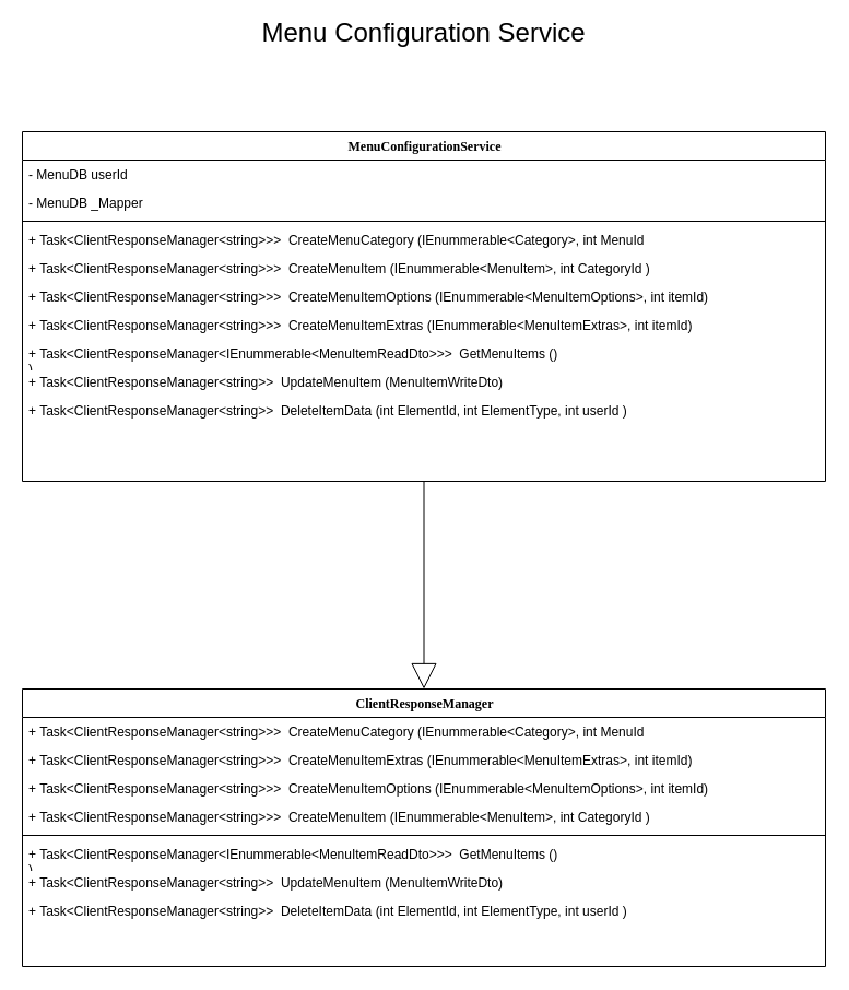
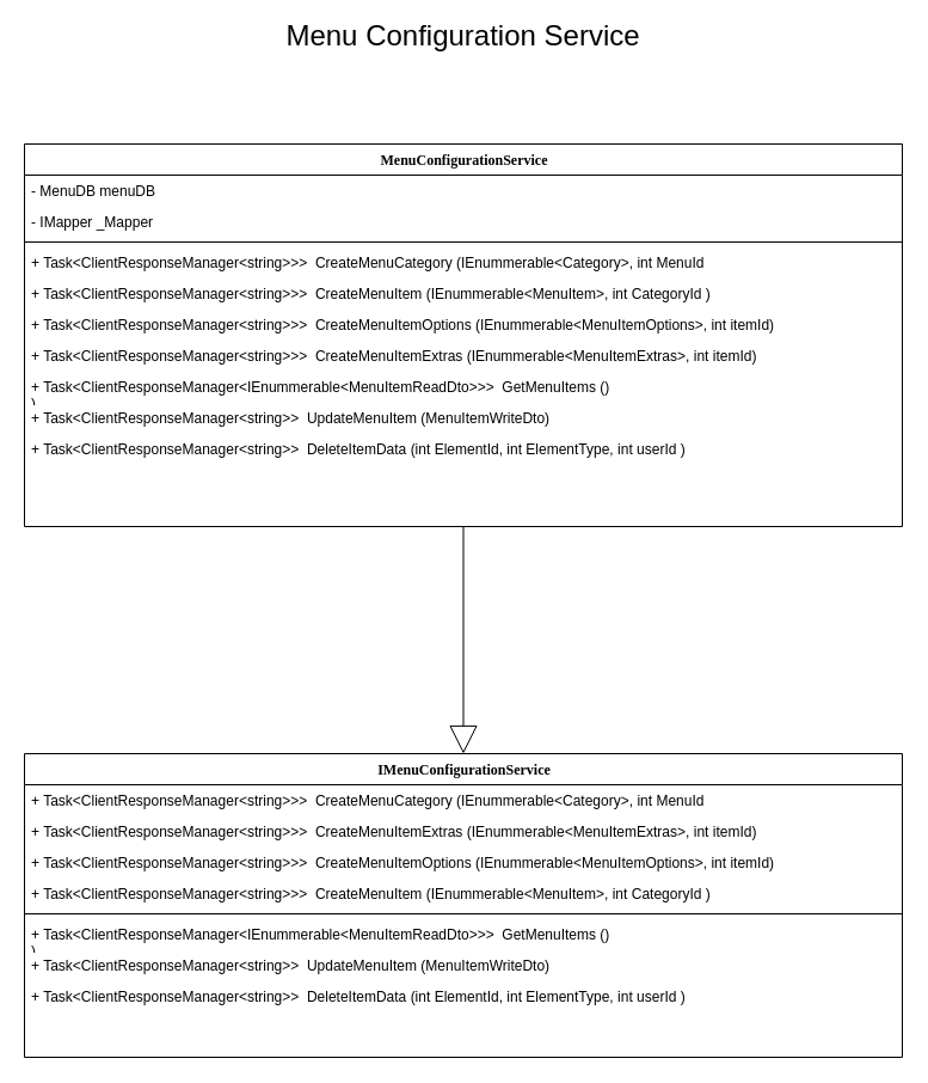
  <mxCell id="0" />
  <mxCell id="1" parent="0" />
  <mxCell id="2" value="&lt;font style=&quot;font-size: 24px&quot;&gt;Menu Configuration Service&lt;br&gt;&lt;/font&gt;" style="text;html=1;strokeColor=none;fillColor=none;align=center;verticalAlign=middle;whiteSpace=wrap;rounded=0;" vertex="1" parent="1"><mxGeometry x="235" y="20" width="305" height="20" as="geometry" /></mxCell>
  <mxCell id="3" style="edgeStyle=orthogonalEdgeStyle;rounded=0;orthogonalLoop=1;jettySize=auto;html=1;exitX=0.5;exitY=1;exitDx=0;exitDy=0;entryX=0.5;entryY=0;entryDx=0;entryDy=0;endArrow=block;endFill=0;endSize=21;" edge="1" parent="1" source="4" target="15"><mxGeometry relative="1" as="geometry" /></mxCell>
  <mxCell id="4" value="MenuConfigurationService" style="swimlane;html=1;fontStyle=1;align=center;verticalAlign=top;childLayout=stackLayout;horizontal=1;startSize=26;horizontalStack=0;resizeParent=1;resizeLast=0;collapsible=1;marginBottom=0;swimlaneFillColor=#ffffff;rounded=0;shadow=0;comic=0;labelBackgroundColor=none;strokeWidth=1;fillColor=none;fontFamily=Verdana;fontSize=12" vertex="1" parent="1"><mxGeometry x="20" y="120" width="735" height="320" as="geometry" /></mxCell>
- <mxCell id="5" value="- MenuDB userId" style="text;html=1;strokeColor=none;fillColor=none;align=left;verticalAlign=top;spacingLeft=4;spacingRight=4;whiteSpace=wrap;overflow=hidden;rotatable=0;points=[[0,0.5],[1,0.5]];portConstraint=eastwest;" vertex="1" parent="4"><mxGeometry y="26" width="735" height="26" as="geometry" /></mxCell>
- <mxCell id="6" value="- MenuDB _Mapper" style="text;html=1;strokeColor=none;fillColor=none;align=left;verticalAlign=top;spacingLeft=4;spacingRight=4;whiteSpace=wrap;overflow=hidden;rotatable=0;points=[[0,0.5],[1,0.5]];portConstraint=eastwest;" vertex="1" parent="4"><mxGeometry y="52" width="735" height="26" as="geometry" /></mxCell>
+ <mxCell id="5" value="- MenuDB menuDB" style="text;html=1;strokeColor=none;fillColor=none;align=left;verticalAlign=top;spacingLeft=4;spacingRight=4;whiteSpace=wrap;overflow=hidden;rotatable=0;points=[[0,0.5],[1,0.5]];portConstraint=eastwest;" vertex="1" parent="4"><mxGeometry y="26" width="735" height="26" as="geometry" /></mxCell>
+ <mxCell id="6" value="- IMapper _Mapper" style="text;html=1;strokeColor=none;fillColor=none;align=left;verticalAlign=top;spacingLeft=4;spacingRight=4;whiteSpace=wrap;overflow=hidden;rotatable=0;points=[[0,0.5],[1,0.5]];portConstraint=eastwest;" vertex="1" parent="4"><mxGeometry y="52" width="735" height="26" as="geometry" /></mxCell>
  <mxCell id="7" value="" style="line;html=1;strokeWidth=1;fillColor=none;align=left;verticalAlign=middle;spacingTop=-1;spacingLeft=3;spacingRight=3;rotatable=0;labelPosition=right;points=[];portConstraint=eastwest;" vertex="1" parent="4"><mxGeometry y="78" width="735" height="8" as="geometry" /></mxCell>
  <mxCell id="8" value="+ Task&amp;lt;ClientResponseManager&amp;lt;string&amp;gt;&amp;gt;&amp;gt;&amp;nbsp; CreateMenuCategory (IEnummerable&amp;lt;Category&amp;gt;, int MenuId" style="text;html=1;strokeColor=none;fillColor=none;align=left;verticalAlign=top;spacingLeft=4;spacingRight=4;whiteSpace=wrap;overflow=hidden;rotatable=0;points=[[0,0.5],[1,0.5]];portConstraint=eastwest;" vertex="1" parent="4"><mxGeometry y="86" width="735" height="26" as="geometry" /></mxCell>
  <mxCell id="9" value="+ Task&amp;lt;ClientResponseManager&amp;lt;string&amp;gt;&amp;gt;&amp;gt;&amp;nbsp; CreateMenuItem (IEnummerable&amp;lt;MenuItem&amp;gt;, int CategoryId )" style="text;html=1;strokeColor=none;fillColor=none;align=left;verticalAlign=top;spacingLeft=4;spacingRight=4;whiteSpace=wrap;overflow=hidden;rotatable=0;points=[[0,0.5],[1,0.5]];portConstraint=eastwest;" vertex="1" parent="4"><mxGeometry y="112" width="735" height="26" as="geometry" /></mxCell>
  <mxCell id="10" value="+ Task&amp;lt;ClientResponseManager&amp;lt;string&amp;gt;&amp;gt;&amp;gt;&amp;nbsp; CreateMenuItemOptions (IEnummerable&amp;lt;MenuItemOptions&amp;gt;, int itemId)" style="text;html=1;strokeColor=none;fillColor=none;align=left;verticalAlign=top;spacingLeft=4;spacingRight=4;whiteSpace=wrap;overflow=hidden;rotatable=0;points=[[0,0.5],[1,0.5]];portConstraint=eastwest;" vertex="1" parent="4"><mxGeometry y="138" width="735" height="26" as="geometry" /></mxCell>
  <mxCell id="11" value="+ Task&amp;lt;ClientResponseManager&amp;lt;string&amp;gt;&amp;gt;&amp;gt;&amp;nbsp; CreateMenuItemExtras (IEnummerable&amp;lt;MenuItemExtras&amp;gt;, int itemId)" style="text;html=1;strokeColor=none;fillColor=none;align=left;verticalAlign=top;spacingLeft=4;spacingRight=4;whiteSpace=wrap;overflow=hidden;rotatable=0;points=[[0,0.5],[1,0.5]];portConstraint=eastwest;" vertex="1" parent="4"><mxGeometry y="164" width="735" height="26" as="geometry" /></mxCell>
  <mxCell id="12" value="+ Task&amp;lt;ClientResponseManager&amp;lt;IEnummerable&amp;lt;MenuItemReadDto&amp;gt;&amp;gt;&amp;gt;&amp;nbsp; GetMenuItems ()&lt;br&gt;)" style="text;html=1;strokeColor=none;fillColor=none;align=left;verticalAlign=top;spacingLeft=4;spacingRight=4;whiteSpace=wrap;overflow=hidden;rotatable=0;points=[[0,0.5],[1,0.5]];portConstraint=eastwest;" vertex="1" parent="4"><mxGeometry y="190" width="735" height="26" as="geometry" /></mxCell>
  <mxCell id="13" value="+ Task&amp;lt;ClientResponseManager&amp;lt;string&amp;gt;&amp;gt;&amp;nbsp; UpdateMenuItem (MenuItemWriteDto)" style="text;html=1;strokeColor=none;fillColor=none;align=left;verticalAlign=top;spacingLeft=4;spacingRight=4;whiteSpace=wrap;overflow=hidden;rotatable=0;points=[[0,0.5],[1,0.5]];portConstraint=eastwest;" vertex="1" parent="4"><mxGeometry y="216" width="735" height="26" as="geometry" /></mxCell>
  <mxCell id="14" value="+ Task&amp;lt;ClientResponseManager&amp;lt;string&amp;gt;&amp;gt;&amp;nbsp; DeleteItemData (int ElementId, int ElementType, int userId )" style="text;html=1;strokeColor=none;fillColor=none;align=left;verticalAlign=top;spacingLeft=4;spacingRight=4;whiteSpace=wrap;overflow=hidden;rotatable=0;points=[[0,0.5],[1,0.5]];portConstraint=eastwest;" vertex="1" parent="4"><mxGeometry y="242" width="735" height="26" as="geometry" /></mxCell>
- <mxCell id="15" value="ClientResponseManager" style="swimlane;html=1;fontStyle=1;align=center;verticalAlign=top;childLayout=stackLayout;horizontal=1;startSize=26;horizontalStack=0;resizeParent=1;resizeLast=0;collapsible=1;marginBottom=0;swimlaneFillColor=#ffffff;rounded=0;shadow=0;comic=0;labelBackgroundColor=none;strokeWidth=1;fillColor=none;fontFamily=Verdana;fontSize=12" vertex="1" parent="1"><mxGeometry x="20" y="630" width="735" height="254" as="geometry" /></mxCell>
+ <mxCell id="15" value="IMenuConfigurationService" style="swimlane;html=1;fontStyle=1;align=center;verticalAlign=top;childLayout=stackLayout;horizontal=1;startSize=26;horizontalStack=0;resizeParent=1;resizeLast=0;collapsible=1;marginBottom=0;swimlaneFillColor=#ffffff;rounded=0;shadow=0;comic=0;labelBackgroundColor=none;strokeWidth=1;fillColor=none;fontFamily=Verdana;fontSize=12" vertex="1" parent="1"><mxGeometry x="20" y="630" width="735" height="254" as="geometry" /></mxCell>
  <mxCell id="16" value="+ Task&amp;lt;ClientResponseManager&amp;lt;string&amp;gt;&amp;gt;&amp;gt;&amp;nbsp; CreateMenuCategory (IEnummerable&amp;lt;Category&amp;gt;, int MenuId" style="text;html=1;strokeColor=none;fillColor=none;align=left;verticalAlign=top;spacingLeft=4;spacingRight=4;whiteSpace=wrap;overflow=hidden;rotatable=0;points=[[0,0.5],[1,0.5]];portConstraint=eastwest;" vertex="1" parent="15"><mxGeometry y="26" width="735" height="26" as="geometry" /></mxCell>
  <mxCell id="17" value="+ Task&amp;lt;ClientResponseManager&amp;lt;string&amp;gt;&amp;gt;&amp;gt;&amp;nbsp; CreateMenuItemExtras (IEnummerable&amp;lt;MenuItemExtras&amp;gt;, int itemId)" style="text;html=1;strokeColor=none;fillColor=none;align=left;verticalAlign=top;spacingLeft=4;spacingRight=4;whiteSpace=wrap;overflow=hidden;rotatable=0;points=[[0,0.5],[1,0.5]];portConstraint=eastwest;" vertex="1" parent="15"><mxGeometry y="52" width="735" height="26" as="geometry" /></mxCell>
  <mxCell id="18" value="+ Task&amp;lt;ClientResponseManager&amp;lt;string&amp;gt;&amp;gt;&amp;gt;&amp;nbsp; CreateMenuItemOptions (IEnummerable&amp;lt;MenuItemOptions&amp;gt;, int itemId)" style="text;html=1;strokeColor=none;fillColor=none;align=left;verticalAlign=top;spacingLeft=4;spacingRight=4;whiteSpace=wrap;overflow=hidden;rotatable=0;points=[[0,0.5],[1,0.5]];portConstraint=eastwest;" vertex="1" parent="15"><mxGeometry y="78" width="735" height="26" as="geometry" /></mxCell>
  <mxCell id="19" value="+ Task&amp;lt;ClientResponseManager&amp;lt;string&amp;gt;&amp;gt;&amp;gt;&amp;nbsp; CreateMenuItem (IEnummerable&amp;lt;MenuItem&amp;gt;, int CategoryId )" style="text;html=1;strokeColor=none;fillColor=none;align=left;verticalAlign=top;spacingLeft=4;spacingRight=4;whiteSpace=wrap;overflow=hidden;rotatable=0;points=[[0,0.5],[1,0.5]];portConstraint=eastwest;" vertex="1" parent="15"><mxGeometry y="104" width="735" height="26" as="geometry" /></mxCell>
  <mxCell id="20" value="" style="line;html=1;strokeWidth=1;fillColor=none;align=left;verticalAlign=middle;spacingTop=-1;spacingLeft=3;spacingRight=3;rotatable=0;labelPosition=right;points=[];portConstraint=eastwest;" vertex="1" parent="15"><mxGeometry y="130" width="735" height="8" as="geometry" /></mxCell>
  <mxCell id="21" value="+ Task&amp;lt;ClientResponseManager&amp;lt;IEnummerable&amp;lt;MenuItemReadDto&amp;gt;&amp;gt;&amp;gt;&amp;nbsp; GetMenuItems ()&lt;br&gt;)" style="text;html=1;strokeColor=none;fillColor=none;align=left;verticalAlign=top;spacingLeft=4;spacingRight=4;whiteSpace=wrap;overflow=hidden;rotatable=0;points=[[0,0.5],[1,0.5]];portConstraint=eastwest;" vertex="1" parent="15"><mxGeometry y="138" width="735" height="26" as="geometry" /></mxCell>
  <mxCell id="22" value="+ Task&amp;lt;ClientResponseManager&amp;lt;string&amp;gt;&amp;gt;&amp;nbsp; UpdateMenuItem (MenuItemWriteDto)" style="text;html=1;strokeColor=none;fillColor=none;align=left;verticalAlign=top;spacingLeft=4;spacingRight=4;whiteSpace=wrap;overflow=hidden;rotatable=0;points=[[0,0.5],[1,0.5]];portConstraint=eastwest;" vertex="1" parent="15"><mxGeometry y="164" width="735" height="26" as="geometry" /></mxCell>
  <mxCell id="23" value="+ Task&amp;lt;ClientResponseManager&amp;lt;string&amp;gt;&amp;gt;&amp;nbsp; DeleteItemData (int ElementId, int ElementType, int userId )" style="text;html=1;strokeColor=none;fillColor=none;align=left;verticalAlign=top;spacingLeft=4;spacingRight=4;whiteSpace=wrap;overflow=hidden;rotatable=0;points=[[0,0.5],[1,0.5]];portConstraint=eastwest;" vertex="1" parent="15"><mxGeometry y="190" width="735" height="26" as="geometry" /></mxCell>
